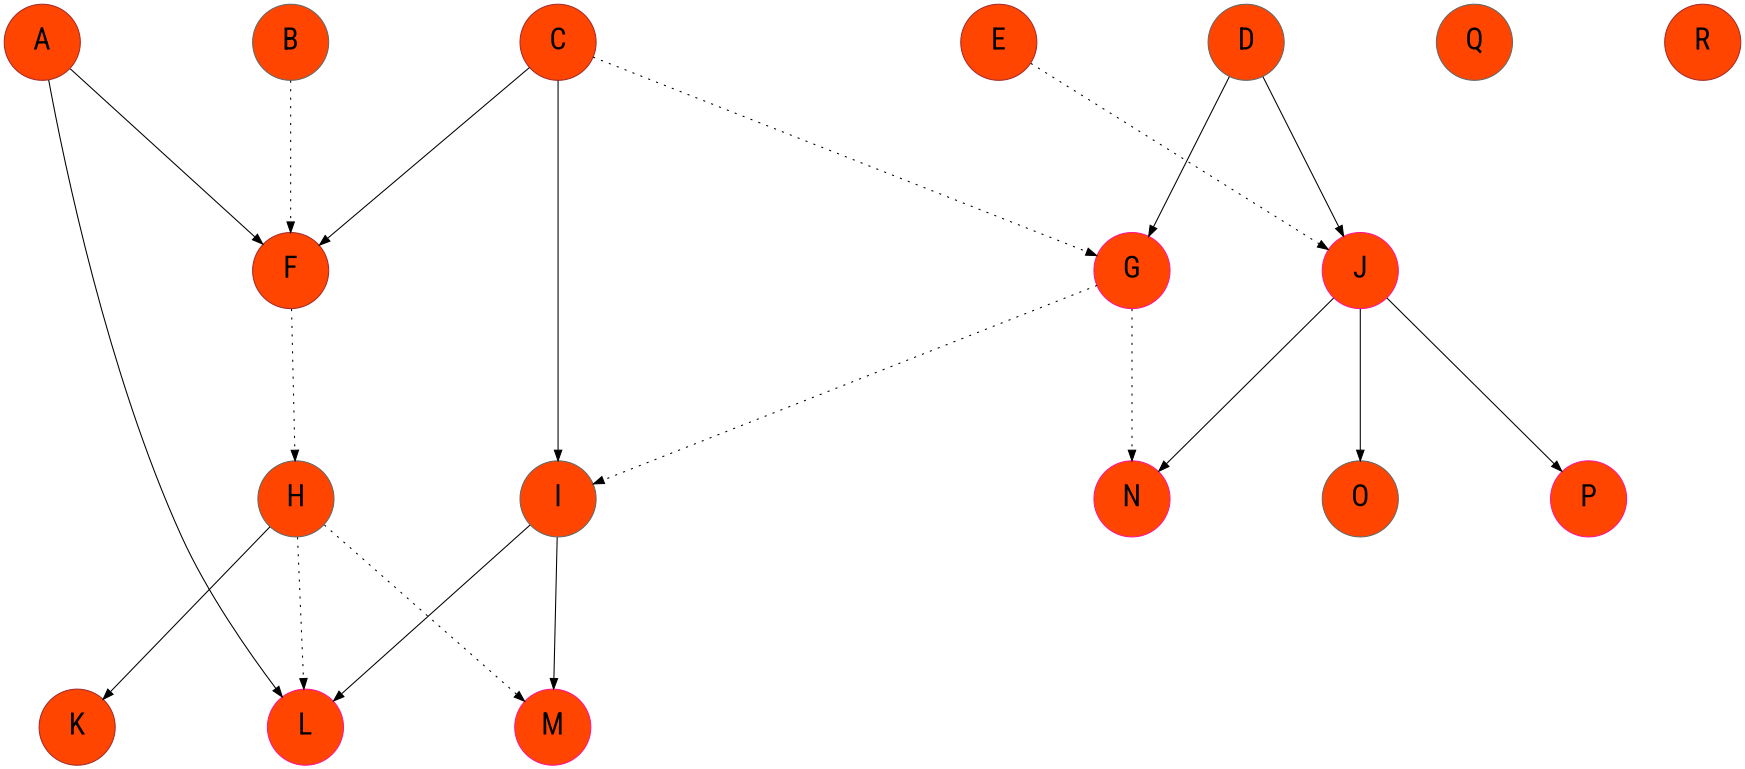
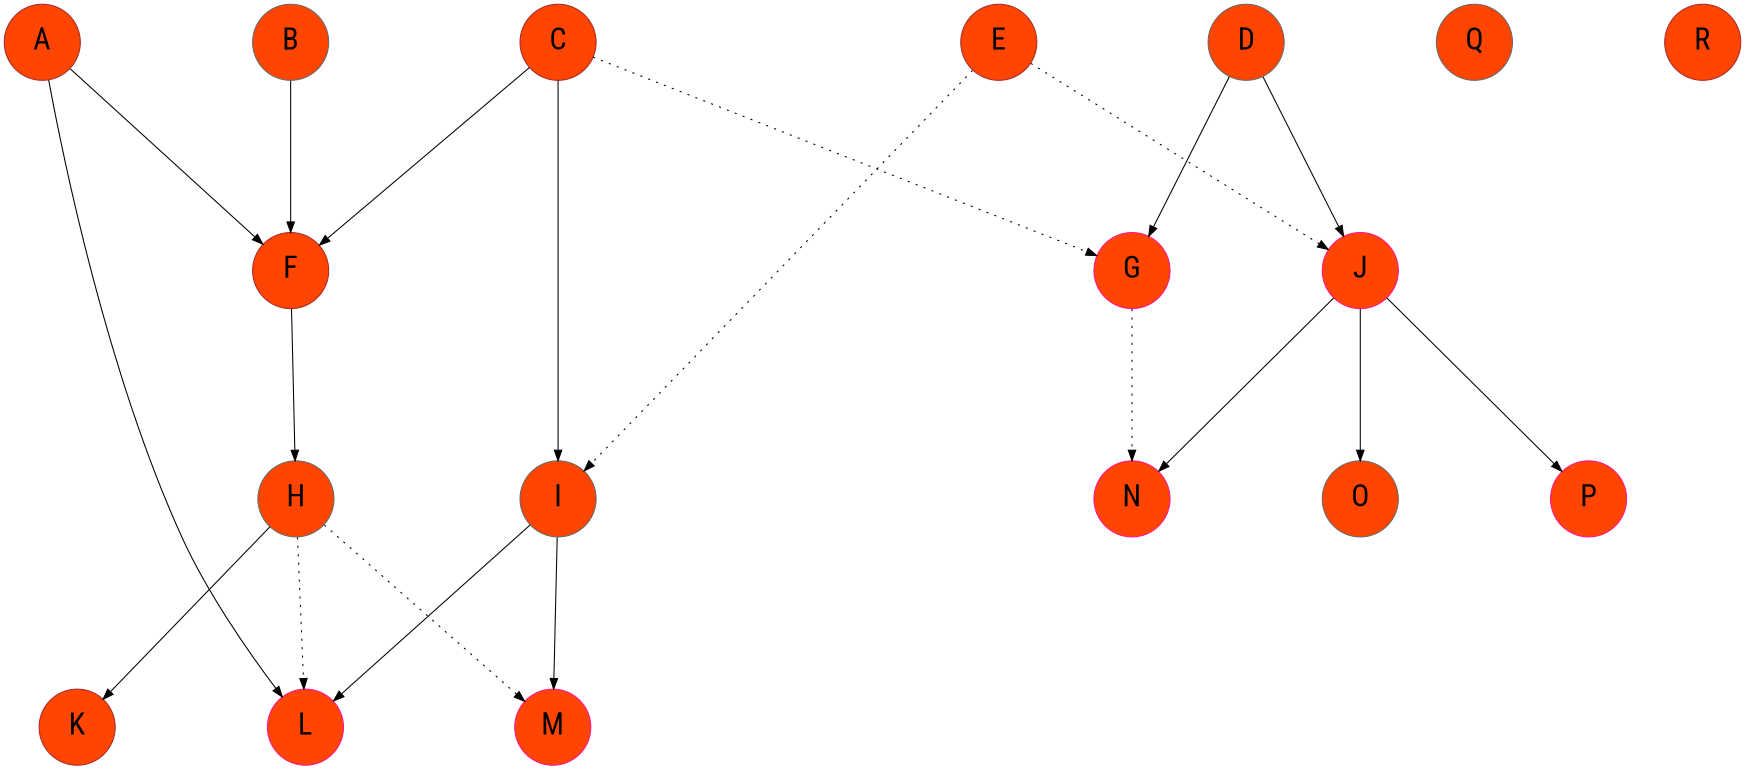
  digraph {
    fontname="Roboto Condensed"
    nodesep=2
    ranksep=2
    node [color=brown fillcolor=orangered fontcolor=black fontname="Roboto Condensed" fontsize=28 margin=0 shape=circle style=filled]
    edge [fontname="Roboto Condensed" style=solid]
    A [width=1]
    F [width=1]
    L [color=deeppink width=1]
    H [color=gray40 width=1]
    K [width=1]
    M [color=deeppink width=1]
    B [color=gray40 width=1]
    C [width=1]
    G [color=deeppink width=1]
    I [color=gray40 width=1]
    N [color=deeppink width=1]
    D [color=gray40 width=1]
    J [color=deeppink width=1]
    O [color=gray40 width=1]
    P [color=deeppink width=1]
    E [width=1]
    Q [color=gray40 width=1]
    R [width=1]
    A -> F
    A -> L
-   F -> H [style=dotted]
+   F -> H
    H -> L [style=dotted]
    H -> K
    H -> M [style=dotted]
-   B -> F [style=dotted]
+   B -> F
    C -> F
    C -> G [style=dotted]
    C -> I
    G -> N [style=dotted]
    I -> L
    I -> M
    D -> G
    D -> J
    J -> N
    J -> O
    J -> P
-   G -> I [style=dotted]
+   E -> I [style=dotted]
    E -> J [style=dotted]
  }
